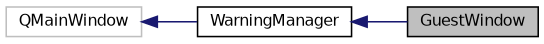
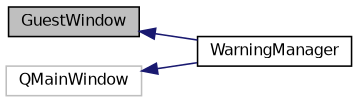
  digraph {
    rankdir=LR
    node [color=black fillcolor=white fontname=Helvetica fontsize=10 shape=record style=filled]
    edge [color=midnightblue dir=back fontname=Helvetica fontsize=10 labelfontname=Helvetica labelfontsize=10 style=solid]
    n1 [fillcolor=grey75 fontcolor=black height=0.2 label=GuestWindow width=0.4]
    n2 [color=grey75 height=0.2 label=QMainWindow width=0.4]
    n3 [height=0.2 label=WarningManager width=0.4]
    n2 -> n3
-   n3 -> n1
+   n1 -> n3
  }
